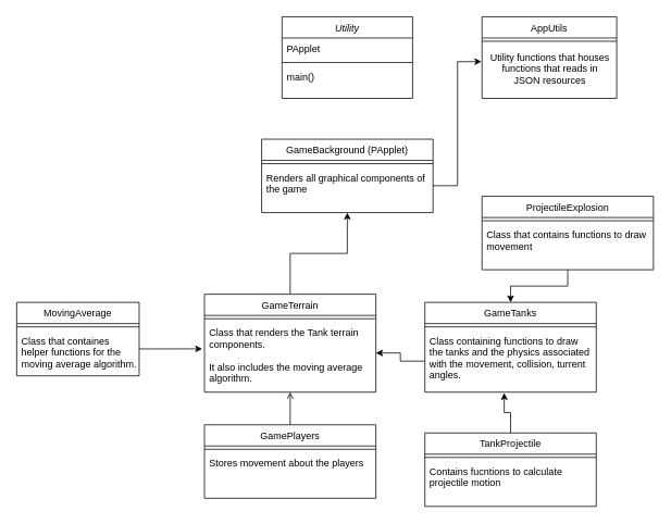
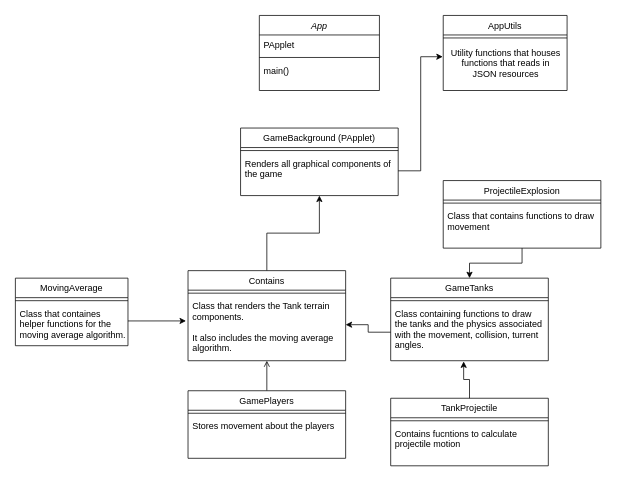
  <mxCell id="0" />
  <mxCell id="1" parent="0" />
- <mxCell id="2" value="Utility" style="swimlane;fontStyle=2;align=center;verticalAlign=top;childLayout=stackLayout;horizontal=1;startSize=26;horizontalStack=0;resizeParent=1;resizeLast=0;collapsible=1;marginBottom=0;rounded=0;shadow=0;strokeWidth=1;" parent="1" vertex="1"><mxGeometry x="345" y="20" width="160" height="100" as="geometry"><mxRectangle x="230" y="140" width="160" height="26" as="alternateBounds" /></mxGeometry></mxCell>
+ <mxCell id="2" value="App" style="swimlane;fontStyle=2;align=center;verticalAlign=top;childLayout=stackLayout;horizontal=1;startSize=26;horizontalStack=0;resizeParent=1;resizeLast=0;collapsible=1;marginBottom=0;rounded=0;shadow=0;strokeWidth=1;" parent="1" vertex="1"><mxGeometry x="345" y="20" width="160" height="100" as="geometry"><mxRectangle x="230" y="140" width="160" height="26" as="alternateBounds" /></mxGeometry></mxCell>
  <mxCell id="3" value="PApplet" style="text;align=left;verticalAlign=top;spacingLeft=4;spacingRight=4;overflow=hidden;rotatable=0;points=[[0,0.5],[1,0.5]];portConstraint=eastwest;" parent="2" vertex="1"><mxGeometry y="26" width="160" height="26" as="geometry" /></mxCell>
  <mxCell id="4" value="" style="line;html=1;strokeWidth=1;align=left;verticalAlign=middle;spacingTop=-1;spacingLeft=3;spacingRight=3;rotatable=0;labelPosition=right;points=[];portConstraint=eastwest;" parent="2" vertex="1"><mxGeometry y="52" width="160" height="8" as="geometry" /></mxCell>
  <mxCell id="5" value="main()" style="text;align=left;verticalAlign=top;spacingLeft=4;spacingRight=4;overflow=hidden;rotatable=0;points=[[0,0.5],[1,0.5]];portConstraint=eastwest;" parent="2" vertex="1"><mxGeometry y="60" width="160" height="26" as="geometry" /></mxCell>
  <mxCell id="6" value="GameBackground (PApplet)" style="swimlane;fontStyle=0;align=center;verticalAlign=top;childLayout=stackLayout;horizontal=1;startSize=26;horizontalStack=0;resizeParent=1;resizeLast=0;collapsible=1;marginBottom=0;rounded=0;shadow=0;strokeWidth=1;" parent="1" vertex="1"><mxGeometry x="320" y="170" width="210" height="90" as="geometry"><mxRectangle x="550" y="140" width="160" height="26" as="alternateBounds" /></mxGeometry></mxCell>
  <mxCell id="7" value="" style="line;html=1;strokeWidth=1;align=left;verticalAlign=middle;spacingTop=-1;spacingLeft=3;spacingRight=3;rotatable=0;labelPosition=right;points=[];portConstraint=eastwest;" parent="6" vertex="1"><mxGeometry y="26" width="210" height="8" as="geometry" /></mxCell>
  <mxCell id="8" value="Renders all graphical components of&#10;the game" style="text;align=left;verticalAlign=top;spacingLeft=4;spacingRight=4;overflow=hidden;rotatable=0;points=[[0,0.5],[1,0.5]];portConstraint=eastwest;" parent="6" vertex="1"><mxGeometry y="34" width="210" height="46" as="geometry" /></mxCell>
  <mxCell id="9" value="AppUtils" style="swimlane;fontStyle=0;align=center;verticalAlign=top;childLayout=stackLayout;horizontal=1;startSize=26;horizontalStack=0;resizeParent=1;resizeLast=0;collapsible=1;marginBottom=0;rounded=0;shadow=0;strokeWidth=1;" vertex="1" parent="1"><mxGeometry x="590" y="20" width="165" height="100" as="geometry"><mxRectangle x="340" y="380" width="170" height="26" as="alternateBounds" /></mxGeometry></mxCell>
  <mxCell id="10" value="" style="line;html=1;strokeWidth=1;align=left;verticalAlign=middle;spacingTop=-1;spacingLeft=3;spacingRight=3;rotatable=0;labelPosition=right;points=[];portConstraint=eastwest;" vertex="1" parent="9"><mxGeometry y="26" width="165" height="8" as="geometry" /></mxCell>
  <mxCell id="11" value="Utility functions that houses&lt;div&gt;functions that reads in&lt;/div&gt;&lt;div&gt;JSON resources&lt;/div&gt;" style="text;html=1;align=center;verticalAlign=middle;resizable=0;points=[];autosize=1;strokeColor=none;fillColor=none;" vertex="1" parent="9"><mxGeometry y="34" width="165" height="60" as="geometry" /></mxCell>
  <mxCell id="12" style="edgeStyle=orthogonalEdgeStyle;rounded=0;orthogonalLoop=1;jettySize=auto;html=1;exitX=1;exitY=0.5;exitDx=0;exitDy=0;entryX=-0.004;entryY=0.35;entryDx=0;entryDy=0;entryPerimeter=0;" edge="1" parent="1" source="8" target="11"><mxGeometry relative="1" as="geometry" /></mxCell>
  <mxCell id="13" style="edgeStyle=orthogonalEdgeStyle;rounded=0;orthogonalLoop=1;jettySize=auto;html=1;exitX=0.5;exitY=0;exitDx=0;exitDy=0;entryX=0.5;entryY=1;entryDx=0;entryDy=0;" edge="1" parent="1" source="14" target="6"><mxGeometry relative="1" as="geometry" /></mxCell>
- <mxCell id="14" value="GameTerrain" style="swimlane;fontStyle=0;align=center;verticalAlign=top;childLayout=stackLayout;horizontal=1;startSize=26;horizontalStack=0;resizeParent=1;resizeLast=0;collapsible=1;marginBottom=0;rounded=0;shadow=0;strokeWidth=1;" vertex="1" parent="1"><mxGeometry x="250" y="360" width="210" height="120" as="geometry"><mxRectangle x="550" y="140" width="160" height="26" as="alternateBounds" /></mxGeometry></mxCell>
+ <mxCell id="14" value="Contains" style="swimlane;fontStyle=0;align=center;verticalAlign=top;childLayout=stackLayout;horizontal=1;startSize=26;horizontalStack=0;resizeParent=1;resizeLast=0;collapsible=1;marginBottom=0;rounded=0;shadow=0;strokeWidth=1;" vertex="1" parent="1"><mxGeometry x="250" y="360" width="210" height="120" as="geometry"><mxRectangle x="550" y="140" width="160" height="26" as="alternateBounds" /></mxGeometry></mxCell>
  <mxCell id="15" value="" style="line;html=1;strokeWidth=1;align=left;verticalAlign=middle;spacingTop=-1;spacingLeft=3;spacingRight=3;rotatable=0;labelPosition=right;points=[];portConstraint=eastwest;" vertex="1" parent="14"><mxGeometry y="26" width="210" height="8" as="geometry" /></mxCell>
  <mxCell id="16" value="Class that renders the Tank terrain&#10;components.&#10;&#10;It also includes the moving average&#10;algorithm." style="text;align=left;verticalAlign=top;spacingLeft=4;spacingRight=4;overflow=hidden;rotatable=0;points=[[0,0.5],[1,0.5]];portConstraint=eastwest;" vertex="1" parent="14"><mxGeometry y="34" width="210" height="76" as="geometry" /></mxCell>
  <mxCell id="17" style="edgeStyle=orthogonalEdgeStyle;rounded=0;orthogonalLoop=1;jettySize=auto;html=1;exitX=0.5;exitY=0;exitDx=0;exitDy=0;entryX=0.5;entryY=1;entryDx=0;entryDy=0;endArrow=open;" edge="1" parent="1" source="18" target="14"><mxGeometry relative="1" as="geometry" /></mxCell>
  <mxCell id="18" value="GamePlayers" style="swimlane;fontStyle=0;align=center;verticalAlign=top;childLayout=stackLayout;horizontal=1;startSize=26;horizontalStack=0;resizeParent=1;resizeLast=0;collapsible=1;marginBottom=0;rounded=0;shadow=0;strokeWidth=1;" vertex="1" parent="1"><mxGeometry x="250" y="520" width="210" height="90" as="geometry"><mxRectangle x="550" y="140" width="160" height="26" as="alternateBounds" /></mxGeometry></mxCell>
  <mxCell id="19" value="" style="line;html=1;strokeWidth=1;align=left;verticalAlign=middle;spacingTop=-1;spacingLeft=3;spacingRight=3;rotatable=0;labelPosition=right;points=[];portConstraint=eastwest;" vertex="1" parent="18"><mxGeometry y="26" width="210" height="8" as="geometry" /></mxCell>
  <mxCell id="20" value="Stores movement about the players" style="text;align=left;verticalAlign=top;spacingLeft=4;spacingRight=4;overflow=hidden;rotatable=0;points=[[0,0.5],[1,0.5]];portConstraint=eastwest;" vertex="1" parent="18"><mxGeometry y="34" width="210" height="46" as="geometry" /></mxCell>
  <mxCell id="21" value="GameTanks" style="swimlane;fontStyle=0;align=center;verticalAlign=top;childLayout=stackLayout;horizontal=1;startSize=26;horizontalStack=0;resizeParent=1;resizeLast=0;collapsible=1;marginBottom=0;rounded=0;shadow=0;strokeWidth=1;" vertex="1" parent="1"><mxGeometry x="520" y="370" width="210" height="110" as="geometry"><mxRectangle x="550" y="140" width="160" height="26" as="alternateBounds" /></mxGeometry></mxCell>
  <mxCell id="22" value="" style="line;html=1;strokeWidth=1;align=left;verticalAlign=middle;spacingTop=-1;spacingLeft=3;spacingRight=3;rotatable=0;labelPosition=right;points=[];portConstraint=eastwest;" vertex="1" parent="21"><mxGeometry y="26" width="210" height="8" as="geometry" /></mxCell>
  <mxCell id="23" value="Class containing functions to draw&#10;the tanks and the physics associated&#10;with the movement, collision, turrent&#10;angles." style="text;align=left;verticalAlign=top;spacingLeft=4;spacingRight=4;overflow=hidden;rotatable=0;points=[[0,0.5],[1,0.5]];portConstraint=eastwest;" vertex="1" parent="21"><mxGeometry y="34" width="210" height="76" as="geometry" /></mxCell>
  <mxCell id="24" style="edgeStyle=orthogonalEdgeStyle;rounded=0;orthogonalLoop=1;jettySize=auto;html=1;exitX=0;exitY=0.5;exitDx=0;exitDy=0;" edge="1" parent="1" source="23" target="16"><mxGeometry relative="1" as="geometry" /></mxCell>
  <mxCell id="25" value="TankProjectile" style="swimlane;fontStyle=0;align=center;verticalAlign=top;childLayout=stackLayout;horizontal=1;startSize=26;horizontalStack=0;resizeParent=1;resizeLast=0;collapsible=1;marginBottom=0;rounded=0;shadow=0;strokeWidth=1;" vertex="1" parent="1"><mxGeometry x="520" y="530" width="210" height="90" as="geometry"><mxRectangle x="550" y="140" width="160" height="26" as="alternateBounds" /></mxGeometry></mxCell>
  <mxCell id="26" value="" style="line;html=1;strokeWidth=1;align=left;verticalAlign=middle;spacingTop=-1;spacingLeft=3;spacingRight=3;rotatable=0;labelPosition=right;points=[];portConstraint=eastwest;" vertex="1" parent="25"><mxGeometry y="26" width="210" height="8" as="geometry" /></mxCell>
  <mxCell id="27" value="Contains fucntions to calculate&#10;projectile motion" style="text;align=left;verticalAlign=top;spacingLeft=4;spacingRight=4;overflow=hidden;rotatable=0;points=[[0,0.5],[1,0.5]];portConstraint=eastwest;" vertex="1" parent="25"><mxGeometry y="34" width="210" height="46" as="geometry" /></mxCell>
  <mxCell id="28" value="MovingAverage" style="swimlane;fontStyle=0;align=center;verticalAlign=top;childLayout=stackLayout;horizontal=1;startSize=26;horizontalStack=0;resizeParent=1;resizeLast=0;collapsible=1;marginBottom=0;rounded=0;shadow=0;strokeWidth=1;" vertex="1" parent="1"><mxGeometry x="20" y="370" width="150" height="90" as="geometry"><mxRectangle x="550" y="140" width="160" height="26" as="alternateBounds" /></mxGeometry></mxCell>
  <mxCell id="29" value="" style="line;html=1;strokeWidth=1;align=left;verticalAlign=middle;spacingTop=-1;spacingLeft=3;spacingRight=3;rotatable=0;labelPosition=right;points=[];portConstraint=eastwest;" vertex="1" parent="28"><mxGeometry y="26" width="150" height="8" as="geometry" /></mxCell>
  <mxCell id="30" value="Class that containes&#10;helper functions for the&#10;moving average algorithm." style="text;align=left;verticalAlign=top;spacingLeft=4;spacingRight=4;overflow=hidden;rotatable=0;points=[[0,0.5],[1,0.5]];portConstraint=eastwest;" vertex="1" parent="28"><mxGeometry y="34" width="150" height="46" as="geometry" /></mxCell>
  <mxCell id="31" style="edgeStyle=orthogonalEdgeStyle;rounded=0;orthogonalLoop=1;jettySize=auto;html=1;exitX=1;exitY=0.5;exitDx=0;exitDy=0;entryX=-0.013;entryY=0.434;entryDx=0;entryDy=0;entryPerimeter=0;" edge="1" parent="1" source="30" target="16"><mxGeometry relative="1" as="geometry" /></mxCell>
  <mxCell id="32" style="edgeStyle=orthogonalEdgeStyle;rounded=0;orthogonalLoop=1;jettySize=auto;html=1;exitX=0.5;exitY=0;exitDx=0;exitDy=0;entryX=0.463;entryY=1.013;entryDx=0;entryDy=0;entryPerimeter=0;" edge="1" parent="1" source="25" target="23"><mxGeometry relative="1" as="geometry" /></mxCell>
  <mxCell id="33" style="edgeStyle=orthogonalEdgeStyle;rounded=0;orthogonalLoop=1;jettySize=auto;html=1;exitX=0.5;exitY=1;exitDx=0;exitDy=0;entryX=0.5;entryY=0;entryDx=0;entryDy=0;" edge="1" parent="1" source="34" target="21"><mxGeometry relative="1" as="geometry" /></mxCell>
  <mxCell id="34" value="ProjectileExplosion" style="swimlane;fontStyle=0;align=center;verticalAlign=top;childLayout=stackLayout;horizontal=1;startSize=26;horizontalStack=0;resizeParent=1;resizeLast=0;collapsible=1;marginBottom=0;rounded=0;shadow=0;strokeWidth=1;" vertex="1" parent="1"><mxGeometry x="590" y="240" width="210" height="90" as="geometry"><mxRectangle x="550" y="140" width="160" height="26" as="alternateBounds" /></mxGeometry></mxCell>
  <mxCell id="35" value="" style="line;html=1;strokeWidth=1;align=left;verticalAlign=middle;spacingTop=-1;spacingLeft=3;spacingRight=3;rotatable=0;labelPosition=right;points=[];portConstraint=eastwest;" vertex="1" parent="34"><mxGeometry y="26" width="210" height="8" as="geometry" /></mxCell>
  <mxCell id="36" value="Class that contains functions to draw&#10;movement" style="text;align=left;verticalAlign=top;spacingLeft=4;spacingRight=4;overflow=hidden;rotatable=0;points=[[0,0.5],[1,0.5]];portConstraint=eastwest;" vertex="1" parent="34"><mxGeometry y="34" width="210" height="46" as="geometry" /></mxCell>
